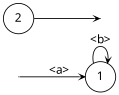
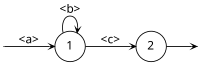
  digraph {
    rankdir=LR
    vcsn_context="lao, ratexpset<lal_char(abc), b>"
    fontname="Noto Sans"
    node [shape=point fontname="Noto Sans"]
    edge [arrowhead=vee arrowsize=.6 fontname="Noto Sans"]
    I1 [width=0]
    F2 [width=0]
    1 [shape=circle style=rounded width=0.5]
    2 [shape=circle style=rounded width=0.5]
    subgraph sub_1 {
      I1
      F2
    }
    subgraph sub_2 {
      1
      2
    }
    I1 -> 1 [label="<a>"]
    1 -> 1 [label="<b>"]
+   1 -> 2 [label="<c>"]
    2 -> F2
  }
